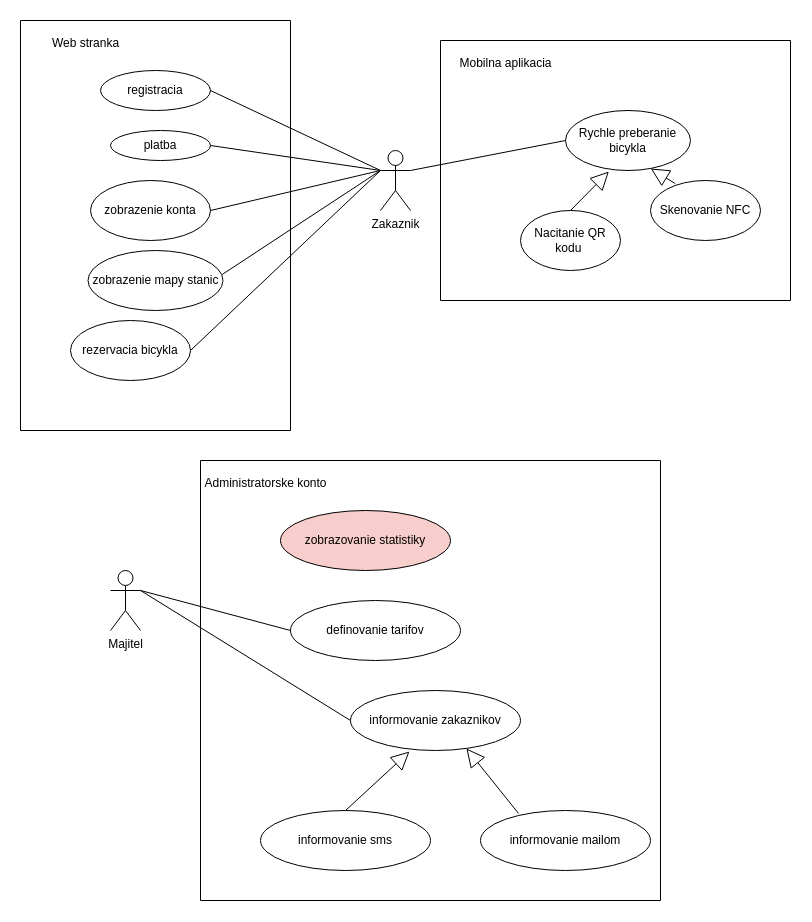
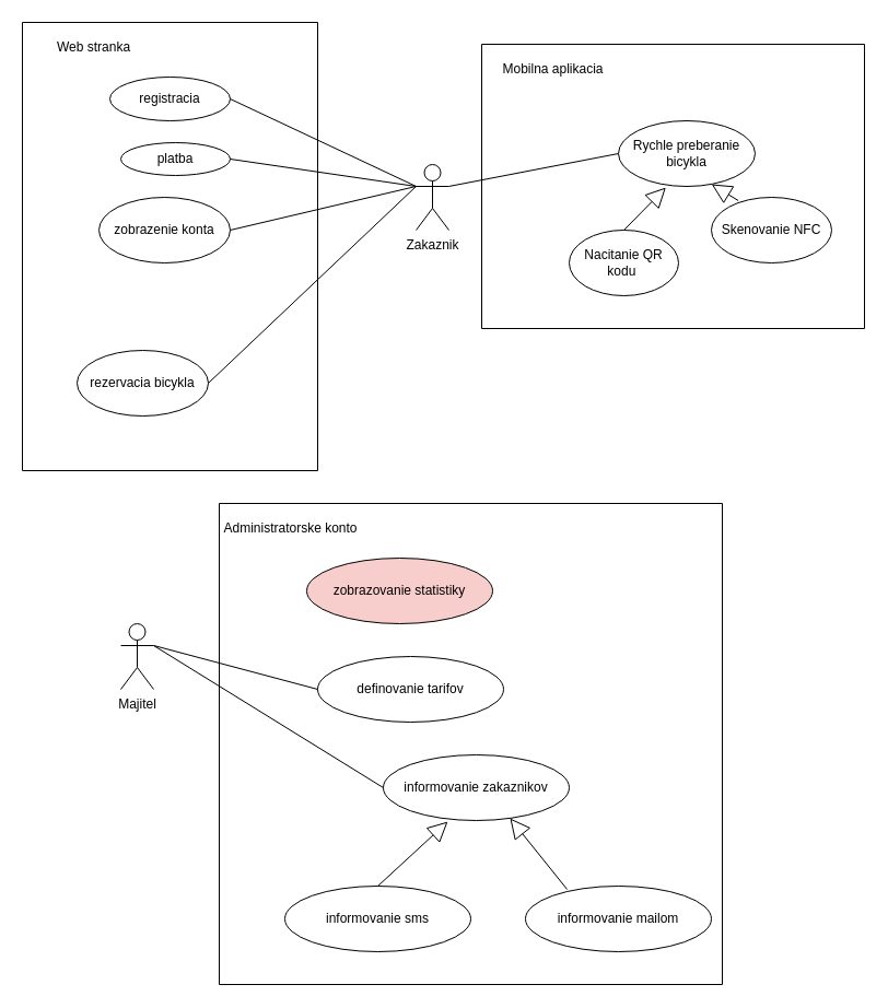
  <mxCell id="0" />
  <mxCell id="1" parent="0" />
  <mxCell id="2" value="Zakaznik" style="shape=umlActor;verticalLabelPosition=bottom;verticalAlign=top;html=1;outlineConnect=0;" parent="1" vertex="1"><mxGeometry x="380" y="150" width="30" height="60" as="geometry" /></mxCell>
  <mxCell id="3" value="" style="swimlane;startSize=0;" parent="1" vertex="1"><mxGeometry x="20" y="20" width="270" height="410" as="geometry" /></mxCell>
  <mxCell id="4" value="Web stranka" style="text;html=1;align=center;verticalAlign=middle;resizable=0;points=[];autosize=1;strokeColor=none;fillColor=none;" parent="3" vertex="1"><mxGeometry x="20" y="8" width="90" height="30" as="geometry" /></mxCell>
  <mxCell id="5" value="registracia" style="ellipse;whiteSpace=wrap;html=1;" parent="3" vertex="1"><mxGeometry x="80" y="50" width="110" height="40" as="geometry" /></mxCell>
  <mxCell id="6" value="platba" style="ellipse;whiteSpace=wrap;html=1;" parent="3" vertex="1"><mxGeometry x="90" y="110" width="100" height="30" as="geometry" /></mxCell>
  <mxCell id="7" value="zobrazenie konta" style="ellipse;whiteSpace=wrap;html=1;" parent="3" vertex="1"><mxGeometry x="70" y="160" width="120" height="60" as="geometry" /></mxCell>
- <mxCell id="8" value="zobrazenie mapy stanic" style="ellipse;whiteSpace=wrap;html=1;" parent="3" vertex="1"><mxGeometry x="67.5" y="230" width="135" height="60" as="geometry" /></mxCell>
  <mxCell id="9" value="rezervacia bicykla" style="ellipse;whiteSpace=wrap;html=1;" parent="3" vertex="1"><mxGeometry x="50" y="300" width="120" height="60" as="geometry" /></mxCell>
  <mxCell id="10" value="" style="swimlane;startSize=0;" parent="1" vertex="1"><mxGeometry x="440" y="40" width="350" height="260" as="geometry" /></mxCell>
  <mxCell id="11" value="Mobilna aplikacia" style="text;html=1;align=center;verticalAlign=middle;resizable=0;points=[];autosize=1;strokeColor=none;fillColor=none;" parent="10" vertex="1"><mxGeometry x="5" y="8" width="120" height="30" as="geometry" /></mxCell>
  <mxCell id="12" value="Rychle preberanie bicykla" style="ellipse;whiteSpace=wrap;html=1;" vertex="1" parent="10"><mxGeometry x="125" y="70" width="125" height="60" as="geometry" /></mxCell>
  <mxCell id="13" value="Skenovanie NFC" style="ellipse;whiteSpace=wrap;html=1;" vertex="1" parent="10"><mxGeometry x="210" y="140" width="110" height="60" as="geometry" /></mxCell>
  <mxCell id="14" value="Nacitanie QR kodu&amp;nbsp;" style="ellipse;whiteSpace=wrap;html=1;" vertex="1" parent="10"><mxGeometry x="80" y="170" width="100" height="60" as="geometry" /></mxCell>
  <mxCell id="15" value="" style="endArrow=block;endSize=16;endFill=0;html=1;rounded=0;exitX=0.5;exitY=0;exitDx=0;exitDy=0;entryX=0.347;entryY=1.017;entryDx=0;entryDy=0;entryPerimeter=0;" edge="1" parent="10" source="14" target="12"><mxGeometry width="160" relative="1" as="geometry"><mxPoint y="170" as="sourcePoint" /><mxPoint x="160" y="170" as="targetPoint" /></mxGeometry></mxCell>
  <mxCell id="16" value="" style="endArrow=block;endSize=16;endFill=0;html=1;rounded=0;exitX=0.224;exitY=0.05;exitDx=0;exitDy=0;entryX=0.682;entryY=0.967;entryDx=0;entryDy=0;entryPerimeter=0;exitPerimeter=0;" edge="1" parent="10" source="13" target="12"><mxGeometry width="160" relative="1" as="geometry"><mxPoint x="185" y="370" as="sourcePoint" /><mxPoint x="249" y="281" as="targetPoint" /></mxGeometry></mxCell>
  <mxCell id="17" value="" style="endArrow=none;html=1;rounded=0;exitX=1;exitY=0.5;exitDx=0;exitDy=0;entryX=0;entryY=0.333;entryDx=0;entryDy=0;entryPerimeter=0;" parent="1" source="5" target="2" edge="1"><mxGeometry width="50" height="50" relative="1" as="geometry"><mxPoint x="620" y="380" as="sourcePoint" /><mxPoint x="670" y="330" as="targetPoint" /></mxGeometry></mxCell>
  <mxCell id="18" value="" style="endArrow=none;html=1;rounded=0;exitX=1;exitY=0.5;exitDx=0;exitDy=0;entryX=0;entryY=0.333;entryDx=0;entryDy=0;entryPerimeter=0;" parent="1" source="6" target="2" edge="1"><mxGeometry width="50" height="50" relative="1" as="geometry"><mxPoint x="330" y="280" as="sourcePoint" /><mxPoint x="550" y="360" as="targetPoint" /></mxGeometry></mxCell>
  <mxCell id="19" value="" style="endArrow=none;html=1;rounded=0;exitX=1;exitY=0.5;exitDx=0;exitDy=0;entryX=0;entryY=0.333;entryDx=0;entryDy=0;entryPerimeter=0;" parent="1" source="7" target="2" edge="1"><mxGeometry width="50" height="50" relative="1" as="geometry"><mxPoint x="350" y="250" as="sourcePoint" /><mxPoint x="570" y="330" as="targetPoint" /></mxGeometry></mxCell>
- <mxCell id="20" value="" style="endArrow=none;html=1;rounded=0;exitX=0.994;exitY=0.4;exitDx=0;exitDy=0;exitPerimeter=0;entryX=0;entryY=0.333;entryDx=0;entryDy=0;entryPerimeter=0;" parent="1" source="8" edge="1" target="2"><mxGeometry width="50" height="50" relative="1" as="geometry"><mxPoint x="360" y="260" as="sourcePoint" /><mxPoint x="550" y="310" as="targetPoint" /></mxGeometry></mxCell>
  <mxCell id="21" value="" style="endArrow=none;html=1;rounded=0;exitX=1;exitY=0.5;exitDx=0;exitDy=0;entryX=0;entryY=0.333;entryDx=0;entryDy=0;entryPerimeter=0;" parent="1" source="9" target="2" edge="1"><mxGeometry width="50" height="50" relative="1" as="geometry"><mxPoint x="370" y="270" as="sourcePoint" /><mxPoint x="590" y="350" as="targetPoint" /></mxGeometry></mxCell>
  <mxCell id="22" value="" style="swimlane;startSize=0;" parent="1" vertex="1"><mxGeometry x="200" y="460" width="460" height="440" as="geometry" /></mxCell>
  <mxCell id="23" value="Administratorske konto" style="text;html=1;align=center;verticalAlign=middle;resizable=0;points=[];autosize=1;strokeColor=none;fillColor=none;" parent="22" vertex="1"><mxGeometry x="-10" y="8" width="150" height="30" as="geometry" /></mxCell>
  <mxCell id="24" value="zobrazovanie statistiky" style="ellipse;whiteSpace=wrap;html=1;fillColor=#f8cecc;" parent="22" vertex="1"><mxGeometry x="80" y="50" width="170" height="60" as="geometry" /></mxCell>
  <mxCell id="25" value="definovanie tarifov" style="ellipse;whiteSpace=wrap;html=1;" parent="22" vertex="1"><mxGeometry x="90" y="140" width="170" height="60" as="geometry" /></mxCell>
  <mxCell id="26" value="informovanie zakaznikov" style="ellipse;whiteSpace=wrap;html=1;" parent="22" vertex="1"><mxGeometry x="150" y="230" width="170" height="60" as="geometry" /></mxCell>
  <mxCell id="27" value="informovanie mailom" style="ellipse;whiteSpace=wrap;html=1;" parent="22" vertex="1"><mxGeometry x="280" y="350" width="170" height="60" as="geometry" /></mxCell>
  <mxCell id="28" value="informovanie sms" style="ellipse;whiteSpace=wrap;html=1;" parent="22" vertex="1"><mxGeometry x="60" y="350" width="170" height="60" as="geometry" /></mxCell>
  <mxCell id="29" value="" style="endArrow=block;endSize=16;endFill=0;html=1;rounded=0;exitX=0.5;exitY=0;exitDx=0;exitDy=0;entryX=0.347;entryY=1.017;entryDx=0;entryDy=0;entryPerimeter=0;" edge="1" parent="22" source="28" target="26"><mxGeometry width="160" relative="1" as="geometry"><mxPoint x="-30" y="200" as="sourcePoint" /><mxPoint x="130" y="200" as="targetPoint" /></mxGeometry></mxCell>
  <mxCell id="30" value="" style="endArrow=block;endSize=16;endFill=0;html=1;rounded=0;exitX=0.224;exitY=0.05;exitDx=0;exitDy=0;entryX=0.682;entryY=0.967;entryDx=0;entryDy=0;entryPerimeter=0;exitPerimeter=0;" edge="1" parent="22" source="27" target="26"><mxGeometry width="160" relative="1" as="geometry"><mxPoint x="155" y="400" as="sourcePoint" /><mxPoint x="219" y="311" as="targetPoint" /></mxGeometry></mxCell>
  <mxCell id="31" value="Majitel" style="shape=umlActor;verticalLabelPosition=bottom;verticalAlign=top;html=1;outlineConnect=0;" parent="1" vertex="1"><mxGeometry x="110" y="570" width="30" height="60" as="geometry" /></mxCell>
  <mxCell id="32" value="" style="endArrow=none;html=1;rounded=0;exitX=1;exitY=0.333;exitDx=0;exitDy=0;exitPerimeter=0;entryX=0;entryY=0.5;entryDx=0;entryDy=0;" parent="1" source="31" target="25" edge="1"><mxGeometry width="50" height="50" relative="1" as="geometry"><mxPoint x="620" y="830" as="sourcePoint" /><mxPoint x="670" y="780" as="targetPoint" /></mxGeometry></mxCell>
  <mxCell id="33" value="" style="endArrow=none;html=1;rounded=0;exitX=1;exitY=0.333;exitDx=0;exitDy=0;exitPerimeter=0;entryX=0;entryY=0.5;entryDx=0;entryDy=0;" parent="1" source="31" target="26" edge="1"><mxGeometry width="50" height="50" relative="1" as="geometry"><mxPoint x="590" y="920" as="sourcePoint" /><mxPoint x="780" y="890" as="targetPoint" /></mxGeometry></mxCell>
  <mxCell id="34" value="" style="endArrow=none;html=1;rounded=0;exitX=1;exitY=0.333;exitDx=0;exitDy=0;exitPerimeter=0;entryX=0;entryY=0.5;entryDx=0;entryDy=0;" edge="1" parent="1" target="12" source="2"><mxGeometry width="50" height="50" relative="1" as="geometry"><mxPoint x="610" y="320" as="sourcePoint" /><mxPoint x="820" y="310" as="targetPoint" /></mxGeometry></mxCell>
